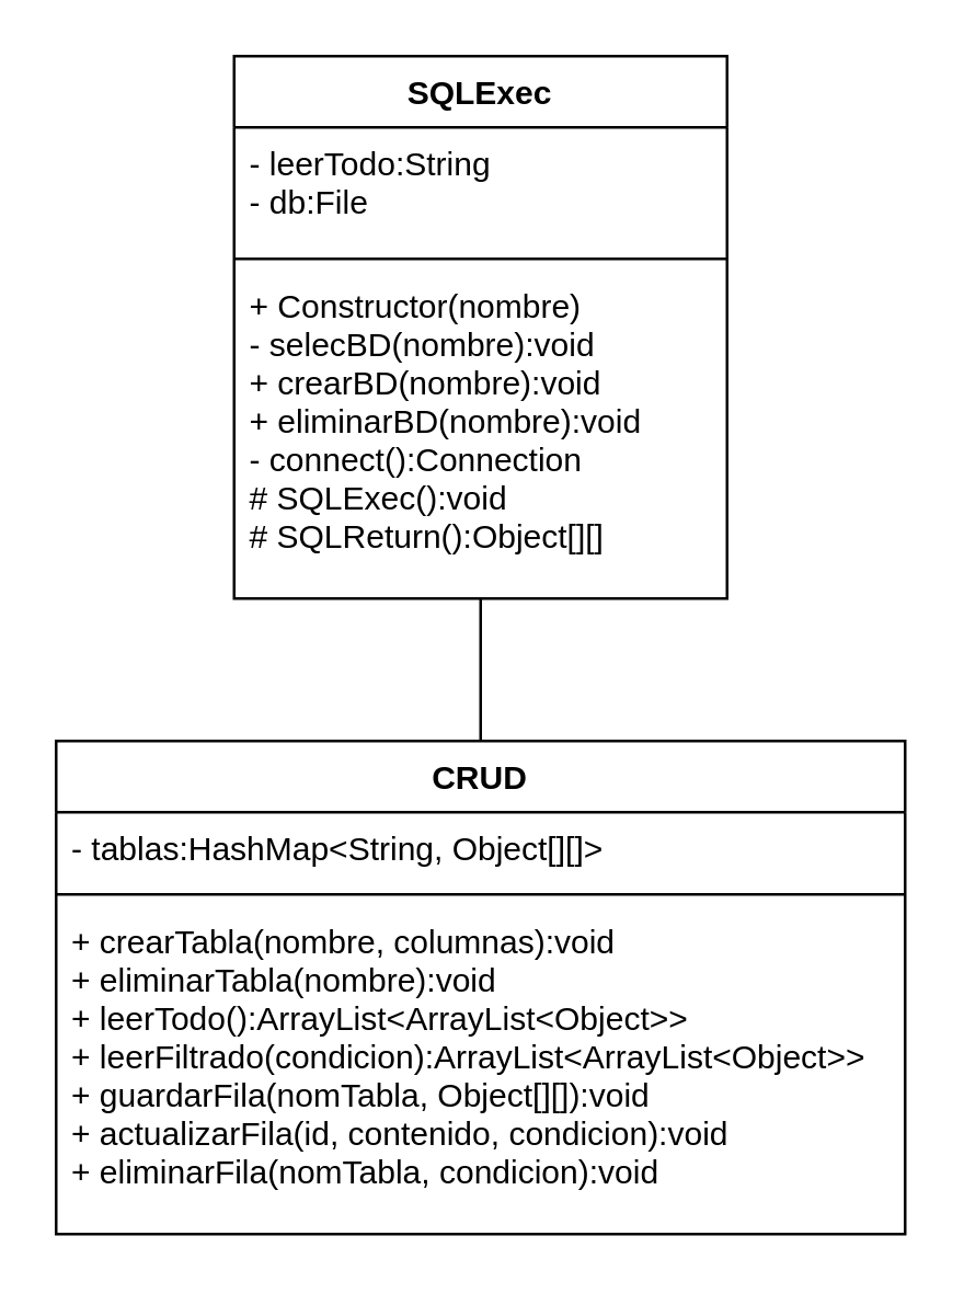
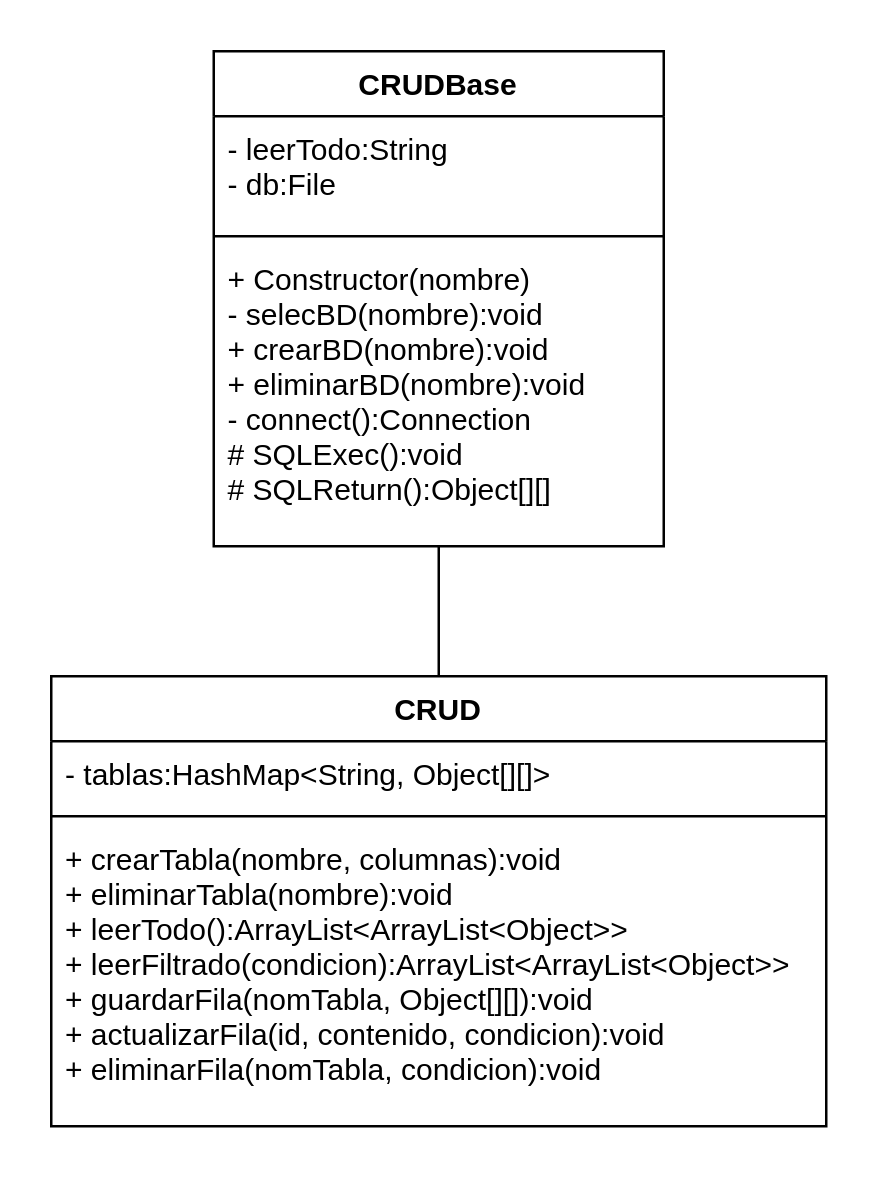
  <mxCell id="0" />
  <mxCell id="1" parent="0" />
- <mxCell id="2" value="SQLExec" style="swimlane;fontStyle=1;align=center;verticalAlign=top;childLayout=stackLayout;horizontal=1;startSize=26;horizontalStack=0;resizeParent=1;resizeParentMax=0;resizeLast=0;collapsible=1;marginBottom=0;" parent="1" vertex="1"><mxGeometry x="85" y="20" width="180" height="198" as="geometry" /></mxCell>
+ <mxCell id="2" value="CRUDBase" style="swimlane;fontStyle=1;align=center;verticalAlign=top;childLayout=stackLayout;horizontal=1;startSize=26;horizontalStack=0;resizeParent=1;resizeParentMax=0;resizeLast=0;collapsible=1;marginBottom=0;" parent="1" vertex="1"><mxGeometry x="85" y="20" width="180" height="198" as="geometry" /></mxCell>
  <mxCell id="3" value="- leerTodo:String&#10;- db:File&#10;" style="text;strokeColor=none;fillColor=none;align=left;verticalAlign=top;spacingLeft=4;spacingRight=4;overflow=hidden;rotatable=0;points=[[0,0.5],[1,0.5]];portConstraint=eastwest;" parent="2" vertex="1"><mxGeometry y="26" width="180" height="44" as="geometry" /></mxCell>
  <mxCell id="4" value="" style="line;strokeWidth=1;fillColor=none;align=left;verticalAlign=middle;spacingTop=-1;spacingLeft=3;spacingRight=3;rotatable=0;labelPosition=right;points=[];portConstraint=eastwest;" parent="2" vertex="1"><mxGeometry y="70" width="180" height="8" as="geometry" /></mxCell>
  <mxCell id="5" value="+ Constructor(nombre)&#10;- selecBD(nombre):void&#10;+ crearBD(nombre):void&#10;+ eliminarBD(nombre):void&#10;- connect():Connection&#10;# SQLExec():void&#10;# SQLReturn():Object[][]" style="text;strokeColor=none;fillColor=none;align=left;verticalAlign=top;spacingLeft=4;spacingRight=4;overflow=hidden;rotatable=0;points=[[0,0.5],[1,0.5]];portConstraint=eastwest;" parent="2" vertex="1"><mxGeometry y="78" width="180" height="120" as="geometry" /></mxCell>
  <mxCell id="6" value="" style="endArrow=none;endSize=16;endFill=0;html=1;entryX=0.5;entryY=1;entryDx=0;entryDy=0;exitX=0.5;exitY=0;exitDx=0;exitDy=0;" parent="1" source="7" target="2" edge="1"><mxGeometry width="160" relative="1" as="geometry"><mxPoint x="175" y="260" as="sourcePoint" /><mxPoint x="0" y="300" as="targetPoint" /></mxGeometry></mxCell>
  <mxCell id="7" value="CRUD" style="swimlane;fontStyle=1;align=center;verticalAlign=top;childLayout=stackLayout;horizontal=1;startSize=26;horizontalStack=0;resizeParent=1;resizeParentMax=0;resizeLast=0;collapsible=1;marginBottom=0;" vertex="1" parent="1"><mxGeometry x="20" y="270" width="310" height="180" as="geometry" /></mxCell>
  <mxCell id="8" value="- tablas:HashMap&lt;String, Object[][]&gt; " style="text;strokeColor=none;fillColor=none;align=left;verticalAlign=top;spacingLeft=4;spacingRight=4;overflow=hidden;rotatable=0;points=[[0,0.5],[1,0.5]];portConstraint=eastwest;" vertex="1" parent="7"><mxGeometry y="26" width="310" height="26" as="geometry" /></mxCell>
  <mxCell id="9" value="" style="line;strokeWidth=1;fillColor=none;align=left;verticalAlign=middle;spacingTop=-1;spacingLeft=3;spacingRight=3;rotatable=0;labelPosition=right;points=[];portConstraint=eastwest;" vertex="1" parent="7"><mxGeometry y="52" width="310" height="8" as="geometry" /></mxCell>
  <mxCell id="10" value="+ crearTabla(nombre, columnas):void&#10;+ eliminarTabla(nombre):void&#10;+ leerTodo():ArrayList&lt;ArrayList&lt;Object&gt;&gt;&#10;+ leerFiltrado(condicion):ArrayList&lt;ArrayList&lt;Object&gt;&gt;&#10;+ guardarFila(nomTabla, Object[][]):void&#10;+ actualizarFila(id, contenido, condicion):void&#10;+ eliminarFila(nomTabla, condicion):void" style="text;strokeColor=none;fillColor=none;align=left;verticalAlign=top;spacingLeft=4;spacingRight=4;overflow=hidden;rotatable=0;points=[[0,0.5],[1,0.5]];portConstraint=eastwest;" vertex="1" parent="7"><mxGeometry y="60" width="310" height="120" as="geometry" /></mxCell>
